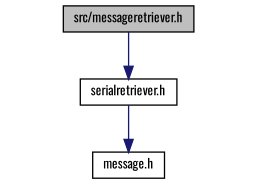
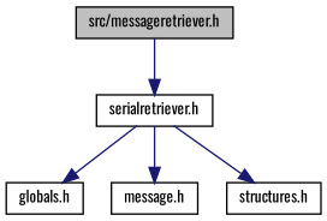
  digraph {
    fontname=Oswald
    node [color=black fillcolor=white fontname=Oswald fontsize=10 shape=record style=filled]
    edge [color=midnightblue fontname=Oswald fontsize=10 labelfontname=Helvetica labelfontsize=10 style=solid]
    n1 [fillcolor=grey75 fontcolor=black height=0.2 label="src/messageretriever.h" width=0.4]
    n2 [height=0.2 label="serialretriever.h" width=0.4]
+   n3 [height=0.2 label="globals.h" width=0.4]
    n4 [height=0.2 label="message.h" width=0.4]
+   n5 [height=0.2 label="structures.h" width=0.4]
    n1 -> n2
+   n2 -> n3
    n2 -> n4
+   n2 -> n5
  }
